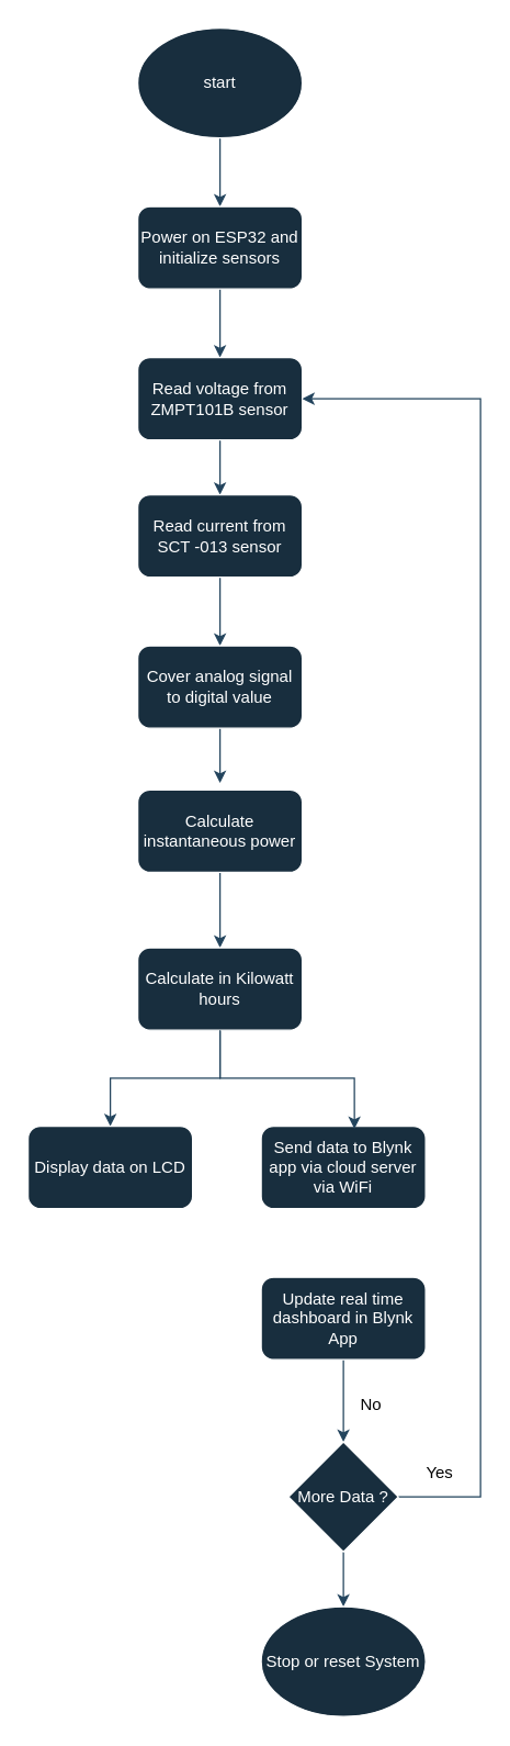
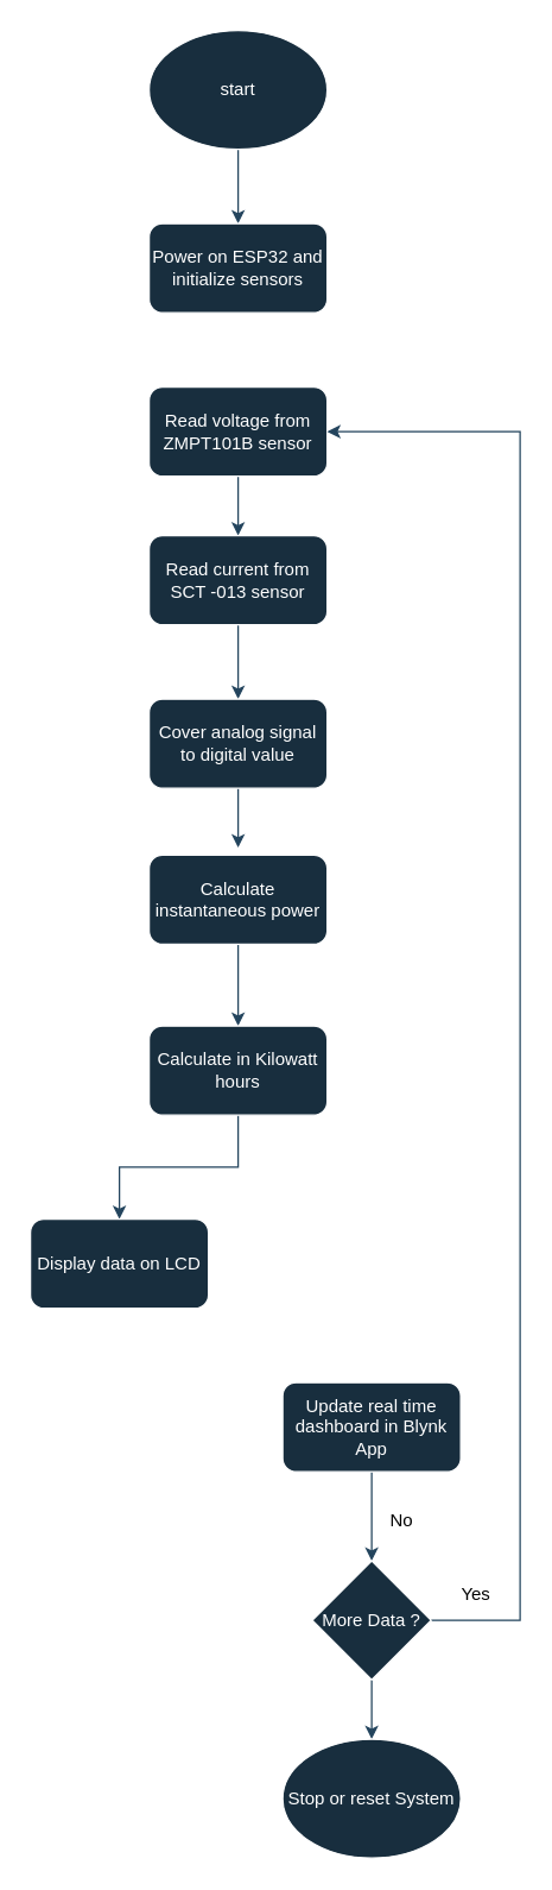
  <mxCell id="0" />
  <mxCell id="1" parent="0" />
  <mxCell id="2" style="edgeStyle=orthogonalEdgeStyle;rounded=0;orthogonalLoop=1;jettySize=auto;html=1;entryX=0.5;entryY=0;entryDx=0;entryDy=0;labelBackgroundColor=none;fontColor=default;strokeColor=#23445D;" edge="1" parent="1" source="3" target="5"><mxGeometry relative="1" as="geometry" /></mxCell>
  <mxCell id="3" value="start" style="ellipse;whiteSpace=wrap;html=1;labelBackgroundColor=none;fillColor=#182E3E;strokeColor=#FFFFFF;fontColor=#FFFFFF;" vertex="1" parent="1"><mxGeometry x="100" y="20" width="120" height="80" as="geometry" /></mxCell>
- <mxCell id="4" style="edgeStyle=orthogonalEdgeStyle;rounded=0;orthogonalLoop=1;jettySize=auto;html=1;entryX=0.5;entryY=0;entryDx=0;entryDy=0;labelBackgroundColor=none;fontColor=default;strokeColor=#23445D;" edge="1" parent="1" source="5" target="7"><mxGeometry relative="1" as="geometry" /></mxCell>
  <mxCell id="5" value="Power on ESP32 and initialize sensors" style="rounded=1;whiteSpace=wrap;html=1;labelBackgroundColor=none;fillColor=#182E3E;strokeColor=#FFFFFF;fontColor=#FFFFFF;" vertex="1" parent="1"><mxGeometry x="100" y="150" width="120" height="60" as="geometry" /></mxCell>
  <mxCell id="6" style="edgeStyle=orthogonalEdgeStyle;rounded=0;orthogonalLoop=1;jettySize=auto;html=1;exitX=0.5;exitY=1;exitDx=0;exitDy=0;entryX=0.5;entryY=0;entryDx=0;entryDy=0;labelBackgroundColor=none;fontColor=default;strokeColor=#23445D;" edge="1" parent="1" source="7" target="9"><mxGeometry relative="1" as="geometry" /></mxCell>
  <mxCell id="7" value="Read voltage from ZMPT101B sensor" style="rounded=1;whiteSpace=wrap;html=1;labelBackgroundColor=none;fillColor=#182E3E;strokeColor=#FFFFFF;fontColor=#FFFFFF;" vertex="1" parent="1"><mxGeometry x="100" y="260" width="120" height="60" as="geometry" /></mxCell>
  <mxCell id="8" style="edgeStyle=orthogonalEdgeStyle;rounded=0;orthogonalLoop=1;jettySize=auto;html=1;exitX=0.5;exitY=1;exitDx=0;exitDy=0;entryX=0.5;entryY=0;entryDx=0;entryDy=0;labelBackgroundColor=none;fontColor=default;strokeColor=#23445D;" edge="1" parent="1" source="9" target="11"><mxGeometry relative="1" as="geometry" /></mxCell>
  <mxCell id="9" value="Read current from SCT -013 sensor" style="rounded=1;whiteSpace=wrap;html=1;labelBackgroundColor=none;fillColor=#182E3E;strokeColor=#FFFFFF;fontColor=#FFFFFF;" vertex="1" parent="1"><mxGeometry x="100" y="360" width="120" height="60" as="geometry" /></mxCell>
  <mxCell id="10" style="edgeStyle=orthogonalEdgeStyle;rounded=0;orthogonalLoop=1;jettySize=auto;html=1;exitX=0.5;exitY=1;exitDx=0;exitDy=0;labelBackgroundColor=none;fontColor=default;strokeColor=#23445D;" edge="1" parent="1" source="11"><mxGeometry relative="1" as="geometry"><mxPoint x="160" y="570" as="targetPoint" /></mxGeometry></mxCell>
  <mxCell id="11" value="Cover analog signal to digital value" style="rounded=1;whiteSpace=wrap;html=1;labelBackgroundColor=none;fillColor=#182E3E;strokeColor=#FFFFFF;fontColor=#FFFFFF;" vertex="1" parent="1"><mxGeometry x="100" y="470" width="120" height="60" as="geometry" /></mxCell>
  <mxCell id="12" style="edgeStyle=orthogonalEdgeStyle;rounded=0;orthogonalLoop=1;jettySize=auto;html=1;exitX=0.5;exitY=1;exitDx=0;exitDy=0;entryX=0.5;entryY=0;entryDx=0;entryDy=0;labelBackgroundColor=none;fontColor=default;strokeColor=#23445D;" edge="1" parent="1" source="13" target="15"><mxGeometry relative="1" as="geometry" /></mxCell>
  <mxCell id="13" value="Calculate instantaneous power" style="rounded=1;whiteSpace=wrap;html=1;labelBackgroundColor=none;fillColor=#182E3E;strokeColor=#FFFFFF;fontColor=#FFFFFF;" vertex="1" parent="1"><mxGeometry x="100" y="575" width="120" height="60" as="geometry" /></mxCell>
  <mxCell id="14" style="edgeStyle=orthogonalEdgeStyle;rounded=0;orthogonalLoop=1;jettySize=auto;html=1;exitX=0.5;exitY=1;exitDx=0;exitDy=0;entryX=0.5;entryY=0;entryDx=0;entryDy=0;labelBackgroundColor=none;fontColor=default;strokeColor=#23445D;" edge="1" parent="1" source="15" target="16"><mxGeometry relative="1" as="geometry" /></mxCell>
  <mxCell id="15" value="Calculate in Kilowatt hours" style="rounded=1;whiteSpace=wrap;html=1;labelBackgroundColor=none;fillColor=#182E3E;strokeColor=#FFFFFF;fontColor=#FFFFFF;" vertex="1" parent="1"><mxGeometry x="100" y="690" width="120" height="60" as="geometry" /></mxCell>
  <mxCell id="16" value="Display data on LCD" style="rounded=1;whiteSpace=wrap;html=1;labelBackgroundColor=none;fillColor=#182E3E;strokeColor=#FFFFFF;fontColor=#FFFFFF;" vertex="1" parent="1"><mxGeometry x="20" y="820" width="120" height="60" as="geometry" /></mxCell>
- <mxCell id="17" value="Send data to Blynk app via cloud server via WiFi" style="rounded=1;whiteSpace=wrap;html=1;labelBackgroundColor=none;fillColor=#182E3E;strokeColor=#FFFFFF;fontColor=#FFFFFF;" vertex="1" parent="1"><mxGeometry x="190" y="820" width="120" height="60" as="geometry" /></mxCell>
  <mxCell id="18" style="edgeStyle=orthogonalEdgeStyle;rounded=0;orthogonalLoop=1;jettySize=auto;html=1;exitX=0.5;exitY=1;exitDx=0;exitDy=0;entryX=0.5;entryY=0;entryDx=0;entryDy=0;labelBackgroundColor=none;fontColor=default;strokeColor=#23445D;" edge="1" parent="1" source="19" target="22"><mxGeometry relative="1" as="geometry" /></mxCell>
  <mxCell id="19" value="Update real time dashboard in Blynk App" style="rounded=1;whiteSpace=wrap;html=1;labelBackgroundColor=none;fillColor=#182E3E;strokeColor=#FFFFFF;fontColor=#FFFFFF;" vertex="1" parent="1"><mxGeometry x="190" y="930" width="120" height="60" as="geometry" /></mxCell>
  <mxCell id="20" style="edgeStyle=orthogonalEdgeStyle;rounded=0;orthogonalLoop=1;jettySize=auto;html=1;exitX=0.5;exitY=1;exitDx=0;exitDy=0;entryX=0.5;entryY=0;entryDx=0;entryDy=0;labelBackgroundColor=none;fontColor=default;strokeColor=#23445D;" edge="1" parent="1" source="22" target="23"><mxGeometry relative="1" as="geometry" /></mxCell>
  <mxCell id="21" style="edgeStyle=orthogonalEdgeStyle;rounded=0;orthogonalLoop=1;jettySize=auto;html=1;entryX=1;entryY=0.5;entryDx=0;entryDy=0;labelBackgroundColor=none;fontColor=default;strokeColor=#23445D;" edge="1" parent="1" source="22" target="7"><mxGeometry relative="1" as="geometry"><Array as="points"><mxPoint x="350" y="1090" /><mxPoint x="350" y="290" /></Array></mxGeometry></mxCell>
  <mxCell id="22" value="More Data ?" style="rhombus;whiteSpace=wrap;html=1;labelBackgroundColor=none;fillColor=#182E3E;strokeColor=#FFFFFF;fontColor=#FFFFFF;" vertex="1" parent="1"><mxGeometry x="210" y="1050" width="80" height="80" as="geometry" /></mxCell>
  <mxCell id="23" value="Stop or reset System" style="ellipse;whiteSpace=wrap;html=1;labelBackgroundColor=none;fillColor=#182E3E;strokeColor=#FFFFFF;fontColor=#FFFFFF;" vertex="1" parent="1"><mxGeometry x="190" y="1170" width="120" height="80" as="geometry" /></mxCell>
- <mxCell id="24" style="edgeStyle=orthogonalEdgeStyle;rounded=0;orthogonalLoop=1;jettySize=auto;html=1;exitX=0.5;exitY=1;exitDx=0;exitDy=0;entryX=0.567;entryY=0.033;entryDx=0;entryDy=0;entryPerimeter=0;labelBackgroundColor=none;fontColor=default;strokeColor=#23445D;" edge="1" parent="1" source="15" target="17"><mxGeometry relative="1" as="geometry" /></mxCell>
  <mxCell id="25" value="&lt;font style=&quot;color: light-dark(rgb(0, 0, 0), rgb(234, 255, 233));&quot;&gt;No&lt;/font&gt;" style="text;html=1;align=center;verticalAlign=middle;resizable=0;points=[];autosize=1;strokeColor=none;fillColor=none;labelBackgroundColor=none;fontColor=#FFFFFF;" vertex="1" parent="1"><mxGeometry x="250" y="1008" width="40" height="30" as="geometry" /></mxCell>
  <mxCell id="26" value="&lt;font style=&quot;color: light-dark(rgb(0, 0, 0), rgb(255, 255, 255));&quot;&gt;Yes&lt;/font&gt;" style="text;html=1;align=center;verticalAlign=middle;resizable=0;points=[];autosize=1;strokeColor=none;fillColor=none;labelBackgroundColor=none;fontColor=#FFFFFF;" vertex="1" parent="1"><mxGeometry x="300" y="1058" width="40" height="30" as="geometry" /></mxCell>
